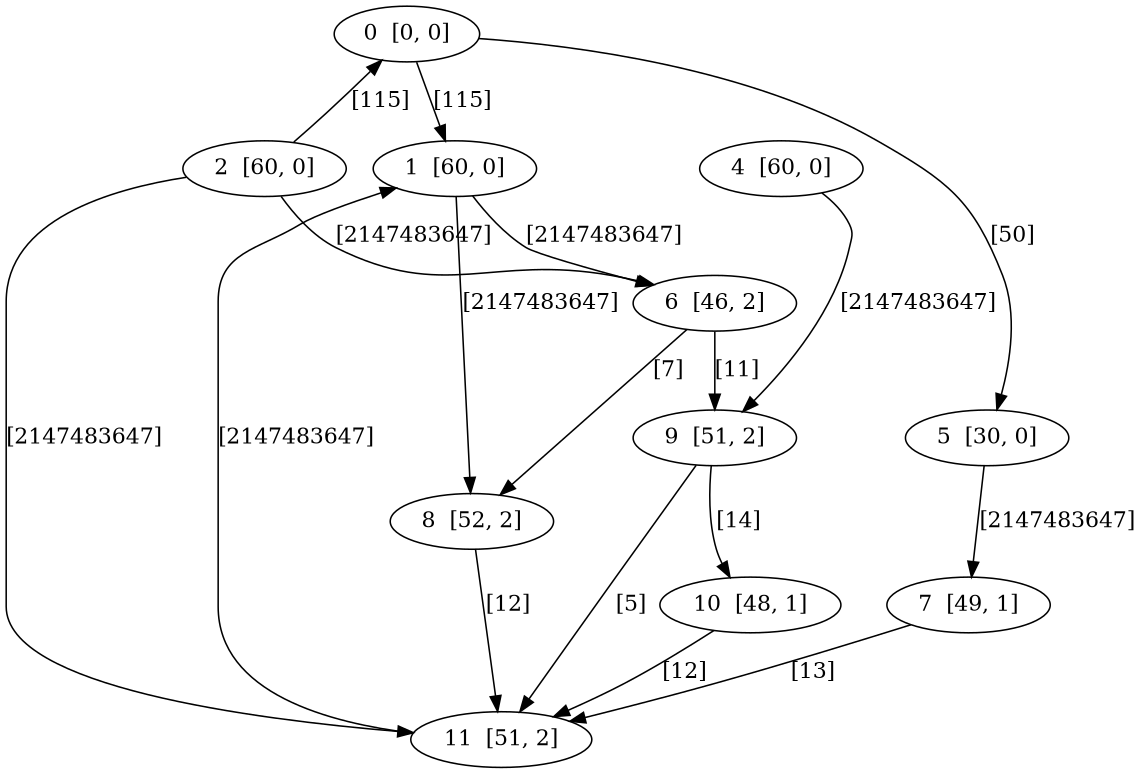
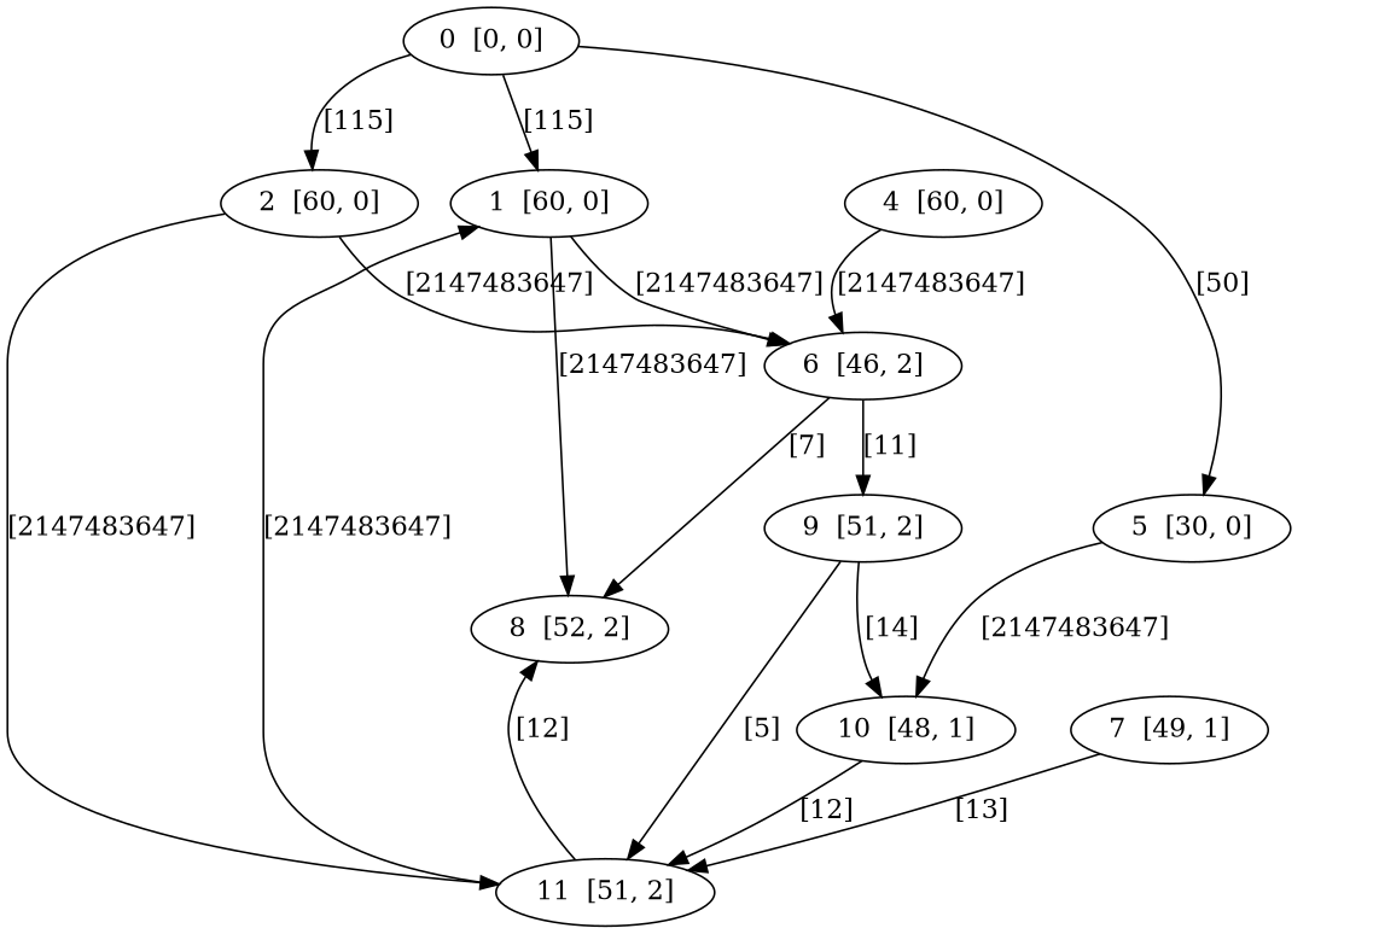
  digraph {
    n1 [label="0  [0, 0]"]
    n2 [label="1  [60, 0]"]
    n3 [label="2  [60, 0]"]
    n4 [label="5  [30, 0]"]
    n5 [label="6  [46, 2]"]
    n6 [label="8  [52, 2]"]
    n7 [label="11  [51, 2]"]
    n8 [label="4  [60, 0]"]
    n9 [label="9  [51, 2]"]
    n10 [label="10  [48, 1]"]
    n11 [label="7  [49, 1]"]
    n1 -> n2 [label="[115]"]
-   n3 -> n1 [label="[115]"]
+   n1 -> n3 [label="[115]"]
    n1 -> n4 [label="[50]"]
    n2 -> n5 [label="[2147483647]"]
    n2 -> n6 [label="[2147483647]"]
    n3 -> n5 [label="[2147483647]"]
    n3 -> n7 [label="[2147483647]"]
-   n4 -> n11 [label="[2147483647]"]
+   n4 -> n10 [label="[2147483647]"]
    n5 -> n6 [label="[7]"]
    n5 -> n9 [label="[11]"]
-   n6 -> n7 [label="[12]"]
+   n7 -> n6 [label="[12]"]
    n7 -> n2 [label="[2147483647]"]
-   n8 -> n9 [label="[2147483647]"]
+   n8 -> n5 [label="[2147483647]"]
    n9 -> n7 [label="[5]"]
    n9 -> n10 [label="[14]"]
    n10 -> n7 [label="[12]"]
    n11 -> n7 [label="[13]"]
  }
